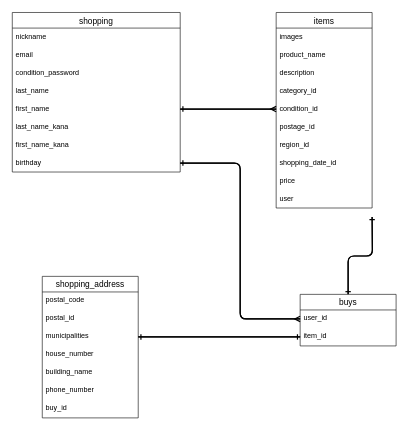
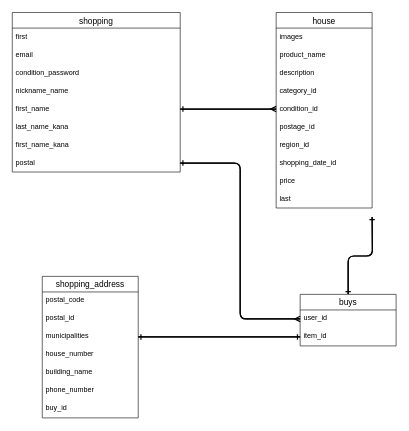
  <mxCell id="0" />
  <mxCell id="1" parent="0" />
  <mxCell id="2" value="shopping" style="swimlane;fontStyle=0;childLayout=stackLayout;horizontal=1;startSize=26;horizontalStack=0;resizeParent=1;resizeParentMax=0;resizeLast=0;collapsible=1;marginBottom=0;align=center;fontSize=14;" parent="1" vertex="1"><mxGeometry x="20" y="20" width="280" height="266" as="geometry" /></mxCell>
- <mxCell id="3" value="nickname" style="text;strokeColor=none;fillColor=none;spacingLeft=4;spacingRight=4;overflow=hidden;rotatable=0;points=[[0,0.5],[1,0.5]];portConstraint=eastwest;fontSize=12;" parent="2" vertex="1"><mxGeometry y="26" width="280" height="30" as="geometry" /></mxCell>
+ <mxCell id="3" value="first" style="text;strokeColor=none;fillColor=none;spacingLeft=4;spacingRight=4;overflow=hidden;rotatable=0;points=[[0,0.5],[1,0.5]];portConstraint=eastwest;fontSize=12;" parent="2" vertex="1"><mxGeometry y="26" width="280" height="30" as="geometry" /></mxCell>
  <mxCell id="4" value="email" style="text;strokeColor=none;fillColor=none;spacingLeft=4;spacingRight=4;overflow=hidden;rotatable=0;points=[[0,0.5],[1,0.5]];portConstraint=eastwest;fontSize=12;" parent="2" vertex="1"><mxGeometry y="56" width="280" height="30" as="geometry" /></mxCell>
  <mxCell id="5" value="condition_password" style="text;strokeColor=none;fillColor=none;spacingLeft=4;spacingRight=4;overflow=hidden;rotatable=0;points=[[0,0.5],[1,0.5]];portConstraint=eastwest;fontSize=12;" parent="2" vertex="1"><mxGeometry y="86" width="280" height="30" as="geometry" /></mxCell>
- <mxCell id="6" value="last_name" style="text;strokeColor=none;fillColor=none;spacingLeft=4;spacingRight=4;overflow=hidden;rotatable=0;points=[[0,0.5],[1,0.5]];portConstraint=eastwest;fontSize=12;" parent="2" vertex="1"><mxGeometry y="116" width="280" height="30" as="geometry" /></mxCell>
+ <mxCell id="6" value="nickname_name" style="text;strokeColor=none;fillColor=none;spacingLeft=4;spacingRight=4;overflow=hidden;rotatable=0;points=[[0,0.5],[1,0.5]];portConstraint=eastwest;fontSize=12;" parent="2" vertex="1"><mxGeometry y="116" width="280" height="30" as="geometry" /></mxCell>
  <mxCell id="7" value="first_name" style="text;strokeColor=none;fillColor=none;spacingLeft=4;spacingRight=4;overflow=hidden;rotatable=0;points=[[0,0.5],[1,0.5]];portConstraint=eastwest;fontSize=12;" parent="2" vertex="1"><mxGeometry y="146" width="280" height="30" as="geometry" /></mxCell>
  <mxCell id="8" value="last_name_kana" style="text;strokeColor=none;fillColor=none;spacingLeft=4;spacingRight=4;overflow=hidden;rotatable=0;points=[[0,0.5],[1,0.5]];portConstraint=eastwest;fontSize=12;" parent="2" vertex="1"><mxGeometry y="176" width="280" height="30" as="geometry" /></mxCell>
  <mxCell id="9" value="first_name_kana" style="text;strokeColor=none;fillColor=none;spacingLeft=4;spacingRight=4;overflow=hidden;rotatable=0;points=[[0,0.5],[1,0.5]];portConstraint=eastwest;fontSize=12;" parent="2" vertex="1"><mxGeometry y="206" width="280" height="30" as="geometry" /></mxCell>
- <mxCell id="10" value="birthday" style="text;strokeColor=none;fillColor=none;spacingLeft=4;spacingRight=4;overflow=hidden;rotatable=0;points=[[0,0.5],[1,0.5]];portConstraint=eastwest;fontSize=12;" parent="2" vertex="1"><mxGeometry y="236" width="280" height="30" as="geometry" /></mxCell>
- <mxCell id="11" value="items" style="swimlane;fontStyle=0;childLayout=stackLayout;horizontal=1;startSize=26;horizontalStack=0;resizeParent=1;resizeParentMax=0;resizeLast=0;collapsible=1;marginBottom=0;align=center;fontSize=14;" parent="1" vertex="1"><mxGeometry x="460" y="20" width="160" height="326" as="geometry" /></mxCell>
+ <mxCell id="10" value="postal" style="text;strokeColor=none;fillColor=none;spacingLeft=4;spacingRight=4;overflow=hidden;rotatable=0;points=[[0,0.5],[1,0.5]];portConstraint=eastwest;fontSize=12;" parent="2" vertex="1"><mxGeometry y="236" width="280" height="30" as="geometry" /></mxCell>
+ <mxCell id="11" value="house" style="swimlane;fontStyle=0;childLayout=stackLayout;horizontal=1;startSize=26;horizontalStack=0;resizeParent=1;resizeParentMax=0;resizeLast=0;collapsible=1;marginBottom=0;align=center;fontSize=14;" parent="1" vertex="1"><mxGeometry x="460" y="20" width="160" height="326" as="geometry" /></mxCell>
  <mxCell id="12" value="images" style="text;strokeColor=none;fillColor=none;spacingLeft=4;spacingRight=4;overflow=hidden;rotatable=0;points=[[0,0.5],[1,0.5]];portConstraint=eastwest;fontSize=12;" parent="11" vertex="1"><mxGeometry y="26" width="160" height="30" as="geometry" /></mxCell>
  <mxCell id="13" value="product_name" style="text;strokeColor=none;fillColor=none;spacingLeft=4;spacingRight=4;overflow=hidden;rotatable=0;points=[[0,0.5],[1,0.5]];portConstraint=eastwest;fontSize=12;" parent="11" vertex="1"><mxGeometry y="56" width="160" height="30" as="geometry" /></mxCell>
  <mxCell id="14" value="description" style="text;strokeColor=none;fillColor=none;spacingLeft=4;spacingRight=4;overflow=hidden;rotatable=0;points=[[0,0.5],[1,0.5]];portConstraint=eastwest;fontSize=12;" parent="11" vertex="1"><mxGeometry y="86" width="160" height="30" as="geometry" /></mxCell>
  <mxCell id="15" value="category_id" style="text;strokeColor=none;fillColor=none;spacingLeft=4;spacingRight=4;overflow=hidden;rotatable=0;points=[[0,0.5],[1,0.5]];portConstraint=eastwest;fontSize=12;" parent="11" vertex="1"><mxGeometry y="116" width="160" height="30" as="geometry" /></mxCell>
  <mxCell id="16" value="condition_id" style="text;strokeColor=none;fillColor=none;spacingLeft=4;spacingRight=4;overflow=hidden;rotatable=0;points=[[0,0.5],[1,0.5]];portConstraint=eastwest;fontSize=12;" parent="11" vertex="1"><mxGeometry y="146" width="160" height="30" as="geometry" /></mxCell>
  <mxCell id="17" value="postage_id" style="text;strokeColor=none;fillColor=none;spacingLeft=4;spacingRight=4;overflow=hidden;rotatable=0;points=[[0,0.5],[1,0.5]];portConstraint=eastwest;fontSize=12;" parent="11" vertex="1"><mxGeometry y="176" width="160" height="30" as="geometry" /></mxCell>
  <mxCell id="18" value="region_id" style="text;strokeColor=none;fillColor=none;spacingLeft=4;spacingRight=4;overflow=hidden;rotatable=0;points=[[0,0.5],[1,0.5]];portConstraint=eastwest;fontSize=12;" parent="11" vertex="1"><mxGeometry y="206" width="160" height="30" as="geometry" /></mxCell>
  <mxCell id="19" value="shopping_date_id" style="text;strokeColor=none;fillColor=none;spacingLeft=4;spacingRight=4;overflow=hidden;rotatable=0;points=[[0,0.5],[1,0.5]];portConstraint=eastwest;fontSize=12;" parent="11" vertex="1"><mxGeometry y="236" width="160" height="30" as="geometry" /></mxCell>
  <mxCell id="20" value="price" style="text;strokeColor=none;fillColor=none;spacingLeft=4;spacingRight=4;overflow=hidden;rotatable=0;points=[[0,0.5],[1,0.5]];portConstraint=eastwest;fontSize=12;" parent="11" vertex="1"><mxGeometry y="266" width="160" height="30" as="geometry" /></mxCell>
- <mxCell id="21" value="user" style="text;strokeColor=none;fillColor=none;spacingLeft=4;spacingRight=4;overflow=hidden;rotatable=0;points=[[0,0.5],[1,0.5]];portConstraint=eastwest;fontSize=12;" parent="11" vertex="1"><mxGeometry y="296" width="160" height="30" as="geometry" /></mxCell>
+ <mxCell id="21" value="last" style="text;strokeColor=none;fillColor=none;spacingLeft=4;spacingRight=4;overflow=hidden;rotatable=0;points=[[0,0.5],[1,0.5]];portConstraint=eastwest;fontSize=12;" parent="11" vertex="1"><mxGeometry y="296" width="160" height="30" as="geometry" /></mxCell>
  <mxCell id="22" style="edgeStyle=orthogonalEdgeStyle;rounded=1;orthogonalLoop=1;jettySize=auto;html=1;exitX=0.5;exitY=0;exitDx=0;exitDy=0;entryX=1;entryY=0.5;entryDx=0;entryDy=0;endArrow=ERone;endFill=0;strokeWidth=2;" parent="1" source="23" edge="1"><mxGeometry relative="1" as="geometry"><mxPoint x="620" y="361" as="targetPoint" /></mxGeometry></mxCell>
  <mxCell id="23" value="buys" style="swimlane;fontStyle=0;childLayout=stackLayout;horizontal=1;startSize=26;horizontalStack=0;resizeParent=1;resizeParentMax=0;resizeLast=0;collapsible=1;marginBottom=0;align=center;fontSize=14;" parent="1" vertex="1"><mxGeometry x="500" y="490" width="160" height="86" as="geometry" /></mxCell>
  <mxCell id="24" value="user_id" style="text;strokeColor=none;fillColor=none;spacingLeft=4;spacingRight=4;overflow=hidden;rotatable=0;points=[[0,0.5],[1,0.5]];portConstraint=eastwest;fontSize=12;" parent="23" vertex="1"><mxGeometry y="26" width="160" height="30" as="geometry" /></mxCell>
  <mxCell id="25" value="item_id" style="text;strokeColor=none;fillColor=none;spacingLeft=4;spacingRight=4;overflow=hidden;rotatable=0;points=[[0,0.5],[1,0.5]];portConstraint=eastwest;fontSize=12;" parent="23" vertex="1"><mxGeometry y="56" width="160" height="30" as="geometry" /></mxCell>
  <mxCell id="26" value="shopping_address" style="swimlane;fontStyle=0;childLayout=stackLayout;horizontal=1;startSize=26;horizontalStack=0;resizeParent=1;resizeParentMax=0;resizeLast=0;collapsible=1;marginBottom=0;align=center;fontSize=14;" parent="1" vertex="1"><mxGeometry x="70" y="460" width="160" height="236" as="geometry" /></mxCell>
  <mxCell id="27" value="postal_code" style="text;strokeColor=none;fillColor=none;spacingLeft=4;spacingRight=4;overflow=hidden;rotatable=0;points=[[0,0.5],[1,0.5]];portConstraint=eastwest;fontSize=12;" parent="26" vertex="1"><mxGeometry y="26" width="160" height="30" as="geometry" /></mxCell>
  <mxCell id="28" value="postal_id" style="text;strokeColor=none;fillColor=none;spacingLeft=4;spacingRight=4;overflow=hidden;rotatable=0;points=[[0,0.5],[1,0.5]];portConstraint=eastwest;fontSize=12;" parent="26" vertex="1"><mxGeometry y="56" width="160" height="30" as="geometry" /></mxCell>
  <mxCell id="29" value="municipalities" style="text;strokeColor=none;fillColor=none;spacingLeft=4;spacingRight=4;overflow=hidden;rotatable=0;points=[[0,0.5],[1,0.5]];portConstraint=eastwest;fontSize=12;" parent="26" vertex="1"><mxGeometry y="86" width="160" height="30" as="geometry" /></mxCell>
  <mxCell id="30" value="house_number" style="text;strokeColor=none;fillColor=none;spacingLeft=4;spacingRight=4;overflow=hidden;rotatable=0;points=[[0,0.5],[1,0.5]];portConstraint=eastwest;fontSize=12;" parent="26" vertex="1"><mxGeometry y="116" width="160" height="30" as="geometry" /></mxCell>
  <mxCell id="31" value="building_name" style="text;strokeColor=none;fillColor=none;spacingLeft=4;spacingRight=4;overflow=hidden;rotatable=0;points=[[0,0.5],[1,0.5]];portConstraint=eastwest;fontSize=12;" parent="26" vertex="1"><mxGeometry y="146" width="160" height="30" as="geometry" /></mxCell>
  <mxCell id="32" value="phone_number" style="text;strokeColor=none;fillColor=none;spacingLeft=4;spacingRight=4;overflow=hidden;rotatable=0;points=[[0,0.5],[1,0.5]];portConstraint=eastwest;fontSize=12;" parent="26" vertex="1"><mxGeometry y="176" width="160" height="30" as="geometry" /></mxCell>
  <mxCell id="33" value="buy_id" style="text;strokeColor=none;fillColor=none;spacingLeft=4;spacingRight=4;overflow=hidden;rotatable=0;points=[[0,0.5],[1,0.5]];portConstraint=eastwest;fontSize=12;" vertex="1" parent="26"><mxGeometry y="206" width="160" height="30" as="geometry" /></mxCell>
  <mxCell id="34" style="edgeStyle=orthogonalEdgeStyle;rounded=0;orthogonalLoop=1;jettySize=auto;html=1;exitX=1;exitY=0.5;exitDx=0;exitDy=0;entryX=0;entryY=0.5;entryDx=0;entryDy=0;endArrow=ERmany;endFill=0;strokeWidth=2;" parent="1" source="7" target="16" edge="1"><mxGeometry relative="1" as="geometry" /></mxCell>
  <mxCell id="35" style="edgeStyle=orthogonalEdgeStyle;rounded=1;orthogonalLoop=1;jettySize=auto;html=1;exitX=1;exitY=0.5;exitDx=0;exitDy=0;entryX=0;entryY=0.5;entryDx=0;entryDy=0;endArrow=ERmany;endFill=0;strokeWidth=2;" parent="1" source="10" target="24" edge="1"><mxGeometry relative="1" as="geometry" /></mxCell>
  <mxCell id="36" style="edgeStyle=orthogonalEdgeStyle;rounded=1;orthogonalLoop=1;jettySize=auto;html=1;exitX=0;exitY=0.5;exitDx=0;exitDy=0;entryX=1;entryY=0.5;entryDx=0;entryDy=0;endArrow=ERone;endFill=0;strokeWidth=2;" parent="1" source="16" target="7" edge="1"><mxGeometry relative="1" as="geometry" /></mxCell>
  <mxCell id="37" style="edgeStyle=orthogonalEdgeStyle;rounded=1;orthogonalLoop=1;jettySize=auto;html=1;exitX=1;exitY=0.5;exitDx=0;exitDy=0;endArrow=ERone;endFill=0;strokeWidth=2;" parent="1" target="23" edge="1"><mxGeometry relative="1" as="geometry"><mxPoint x="620" y="361" as="sourcePoint" /></mxGeometry></mxCell>
  <mxCell id="38" style="edgeStyle=orthogonalEdgeStyle;rounded=1;orthogonalLoop=1;jettySize=auto;html=1;exitX=0;exitY=0.5;exitDx=0;exitDy=0;entryX=1;entryY=0.5;entryDx=0;entryDy=0;endArrow=ERone;endFill=0;strokeWidth=2;" parent="1" source="24" target="10" edge="1"><mxGeometry relative="1" as="geometry" /></mxCell>
  <mxCell id="39" style="edgeStyle=orthogonalEdgeStyle;rounded=1;orthogonalLoop=1;jettySize=auto;html=1;exitX=0;exitY=0.5;exitDx=0;exitDy=0;entryX=1;entryY=0.5;entryDx=0;entryDy=0;endArrow=ERone;endFill=0;strokeWidth=2;" parent="1" source="25" target="29" edge="1"><mxGeometry relative="1" as="geometry" /></mxCell>
  <mxCell id="40" style="edgeStyle=orthogonalEdgeStyle;rounded=1;orthogonalLoop=1;jettySize=auto;html=1;exitX=1;exitY=0.5;exitDx=0;exitDy=0;entryX=0;entryY=0.5;entryDx=0;entryDy=0;endArrow=ERone;endFill=0;strokeWidth=2;" parent="1" source="29" target="25" edge="1"><mxGeometry relative="1" as="geometry" /></mxCell>
